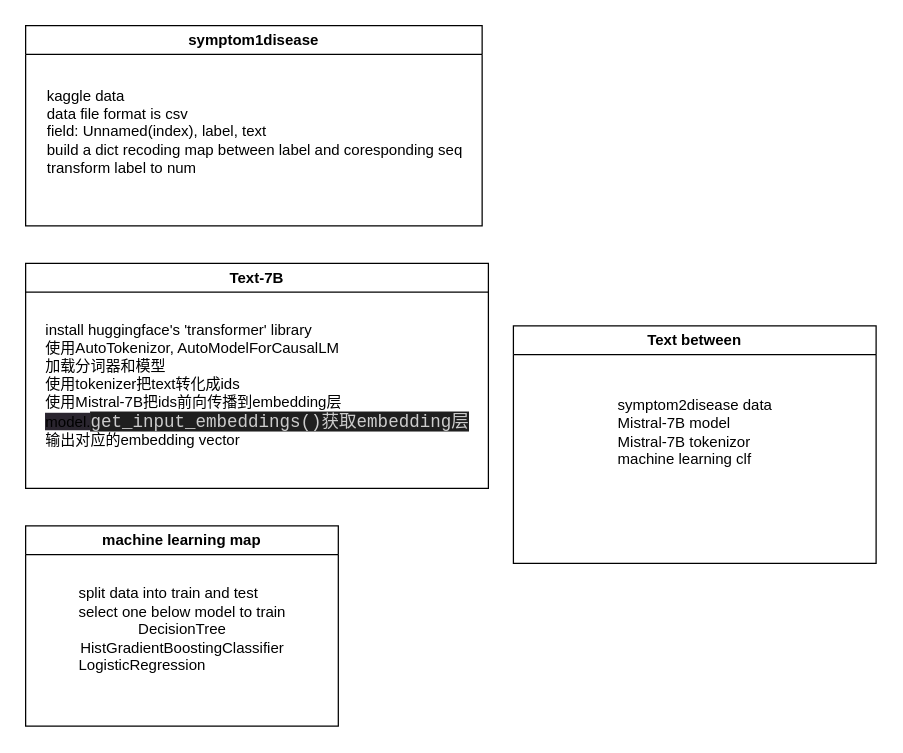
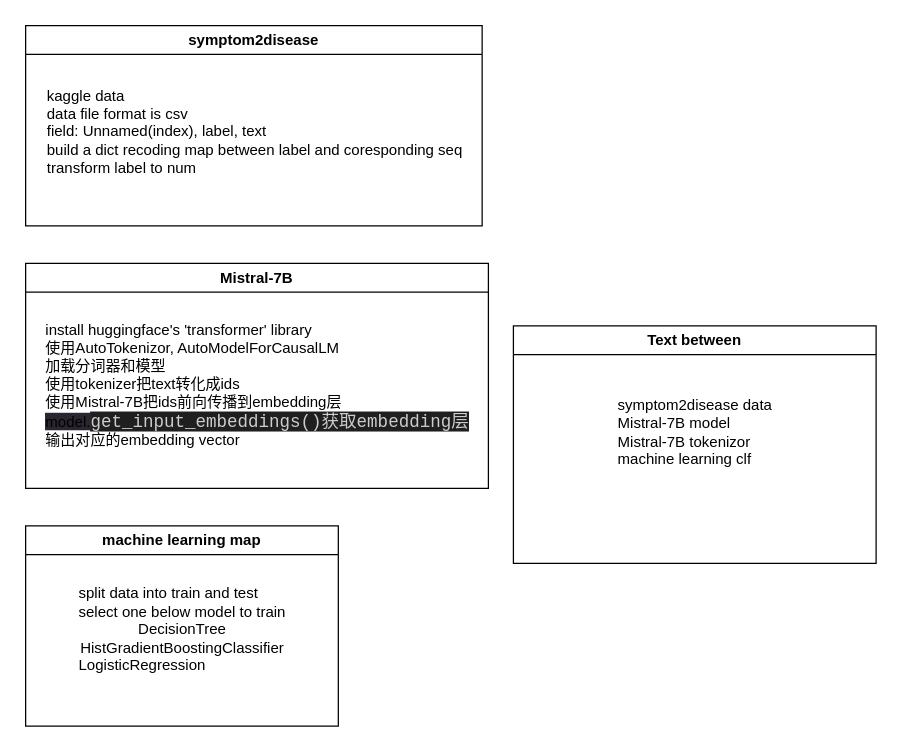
  <mxCell id="0" />
  <mxCell id="1" parent="0" />
- <mxCell id="2" value="symptom1disease" style="swimlane;whiteSpace=wrap;html=1;" parent="1" vertex="1"><mxGeometry x="20" y="20" width="365" height="160" as="geometry" /></mxCell>
+ <mxCell id="2" value="symptom2disease" style="swimlane;whiteSpace=wrap;html=1;" parent="1" vertex="1"><mxGeometry x="20" y="20" width="365" height="160" as="geometry" /></mxCell>
  <mxCell id="3" value="&lt;div style=&quot;text-align: justify;&quot;&gt;&lt;span style=&quot;background-color: initial;&quot;&gt;kaggle data&lt;/span&gt;&lt;/div&gt;&lt;div style=&quot;text-align: justify;&quot;&gt;&lt;span style=&quot;background-color: initial;&quot;&gt;data file format is csv&lt;/span&gt;&lt;/div&gt;&lt;div style=&quot;text-align: justify;&quot;&gt;&lt;span style=&quot;background-color: initial;&quot;&gt;field: Unnamed(index), label, text&lt;/span&gt;&lt;/div&gt;&lt;div style=&quot;text-align: justify;&quot;&gt;&lt;span style=&quot;background-color: initial;&quot;&gt;build a dict recoding map between label and coresponding seq&lt;/span&gt;&lt;/div&gt;&lt;div style=&quot;text-align: justify;&quot;&gt;&lt;span style=&quot;background-color: initial;&quot;&gt;transform label to num&lt;/span&gt;&lt;/div&gt;" style="text;html=1;align=center;verticalAlign=middle;resizable=0;points=[];autosize=1;strokeColor=none;fillColor=none;" parent="2" vertex="1"><mxGeometry x="2.5" y="40" width="360" height="90" as="geometry" /></mxCell>
  <mxCell id="4" value="Text between" style="swimlane;whiteSpace=wrap;html=1;" parent="1" vertex="1"><mxGeometry x="410" y="260" width="290" height="190" as="geometry" /></mxCell>
  <mxCell id="5" value="&lt;div style=&quot;text-align: justify;&quot;&gt;&lt;span style=&quot;background-color: initial;&quot;&gt;symptom2disease data&lt;/span&gt;&lt;/div&gt;&lt;div style=&quot;text-align: justify;&quot;&gt;&lt;span style=&quot;background-color: initial;&quot;&gt;Mistral-7B model&amp;nbsp;&lt;/span&gt;&lt;/div&gt;&lt;div style=&quot;text-align: justify;&quot;&gt;&lt;span style=&quot;background-color: initial;&quot;&gt;Mistral-7B tokenizor&lt;/span&gt;&lt;/div&gt;&lt;div style=&quot;text-align: justify;&quot;&gt;&lt;span style=&quot;background-color: initial;&quot;&gt;machine learning clf&lt;/span&gt;&lt;/div&gt;" style="text;html=1;align=center;verticalAlign=middle;resizable=0;points=[];autosize=1;strokeColor=none;fillColor=none;" parent="4" vertex="1"><mxGeometry x="70" y="50" width="150" height="70" as="geometry" /></mxCell>
- <mxCell id="6" value="Text-7B" style="swimlane;whiteSpace=wrap;html=1;" parent="1" vertex="1"><mxGeometry x="20" y="210" width="370" height="180" as="geometry" /></mxCell>
+ <mxCell id="6" value="Mistral-7B" style="swimlane;whiteSpace=wrap;html=1;" parent="1" vertex="1"><mxGeometry x="20" y="210" width="370" height="180" as="geometry" /></mxCell>
  <mxCell id="7" value="&lt;div style=&quot;text-align: justify;&quot;&gt;&lt;span style=&quot;background-color: initial;&quot;&gt;install huggingface's 'transformer' library&lt;/span&gt;&lt;/div&gt;&lt;div style=&quot;text-align: justify;&quot;&gt;&lt;span style=&quot;background-color: initial;&quot;&gt;使用AutoTokenizor, AutoModelForCausalLM&lt;/span&gt;&lt;/div&gt;&lt;div style=&quot;text-align: justify;&quot;&gt;&lt;span style=&quot;background-color: initial;&quot;&gt;加载分词器和模型&lt;/span&gt;&lt;/div&gt;&lt;div style=&quot;text-align: justify;&quot;&gt;使用tokenizer把text转化成ids&lt;/div&gt;&lt;div style=&quot;text-align: justify;&quot;&gt;使用Mistral-7B把ids前向传播到embedding层&lt;/div&gt;&lt;div style=&quot;text-align: justify;&quot;&gt;&lt;span style=&quot;text-align: center; background-color: rgb(42, 37, 47);&quot;&gt;model.&lt;/span&gt;&lt;span style=&quot;background-color: rgb(31, 31, 31); color: rgb(204, 204, 204); font-family: Consolas, &amp;quot;Courier New&amp;quot;, monospace; font-size: 14px; text-align: center;&quot;&gt;get_input_embeddings()获取embedding层&lt;/span&gt;&lt;/div&gt;&lt;div style=&quot;text-align: justify;&quot;&gt;输出对应的embedding vector&lt;/div&gt;&lt;div style=&quot;text-align: justify;&quot;&gt;&lt;br&gt;&lt;/div&gt;" style="text;html=1;align=center;verticalAlign=middle;resizable=0;points=[];autosize=1;strokeColor=none;fillColor=none;" parent="6" vertex="1"><mxGeometry x="15" y="40" width="340" height="130" as="geometry" /></mxCell>
  <mxCell id="8" value="machine learning map" style="swimlane;whiteSpace=wrap;html=1;" parent="1" vertex="1"><mxGeometry x="20" y="420" width="250" height="160" as="geometry" /></mxCell>
  <mxCell id="9" value="&lt;div style=&quot;text-align: justify;&quot;&gt;&lt;span style=&quot;background-color: initial;&quot;&gt;split data into train and test&lt;/span&gt;&lt;/div&gt;&lt;div style=&quot;text-align: justify;&quot;&gt;&lt;span style=&quot;background-color: initial;&quot;&gt;select one below model to train&lt;/span&gt;&lt;/div&gt;&lt;span style=&quot;text-align: justify;&quot;&gt;DecisionTree&lt;br&gt;&lt;/span&gt;&lt;span style=&quot;background-color: initial; text-align: justify;&quot;&gt;HistGradientBoostingClassifier&lt;/span&gt;&lt;br&gt;&lt;div style=&quot;text-align: justify;&quot;&gt;&lt;span style=&quot;background-color: initial;&quot;&gt;LogisticRegression&lt;/span&gt;&lt;/div&gt;&lt;div style=&quot;text-align: justify;&quot;&gt;&lt;span style=&quot;background-color: initial;&quot;&gt;&lt;br&gt;&lt;/span&gt;&lt;/div&gt;" style="text;html=1;align=center;verticalAlign=middle;resizable=0;points=[];autosize=1;strokeColor=none;fillColor=none;" parent="8" vertex="1"><mxGeometry x="30" y="40" width="190" height="100" as="geometry" /></mxCell>
